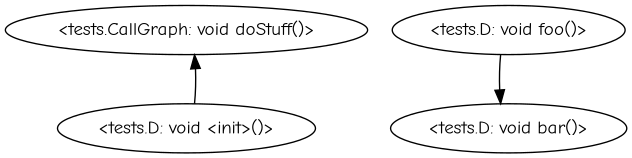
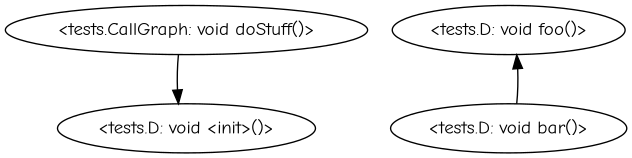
  digraph {
    fontname="Comic Neue"
    node [fontname="Comic Neue"]
    edge [fontname="Comic Neue"]
    "<tests.CallGraph: void doStuff()>"
    "<tests.D: void <init>()>"
    "<tests.D: void foo()>"
    "<tests.D: void bar()>"
-   "<tests.D: void <init>()>" -> "<tests.CallGraph: void doStuff()>"
-   "<tests.D: void foo()>" -> "<tests.D: void bar()>"
+   "<tests.CallGraph: void doStuff()>" -> "<tests.D: void <init>()>"
+   "<tests.D: void bar()>" -> "<tests.D: void foo()>"
  }
